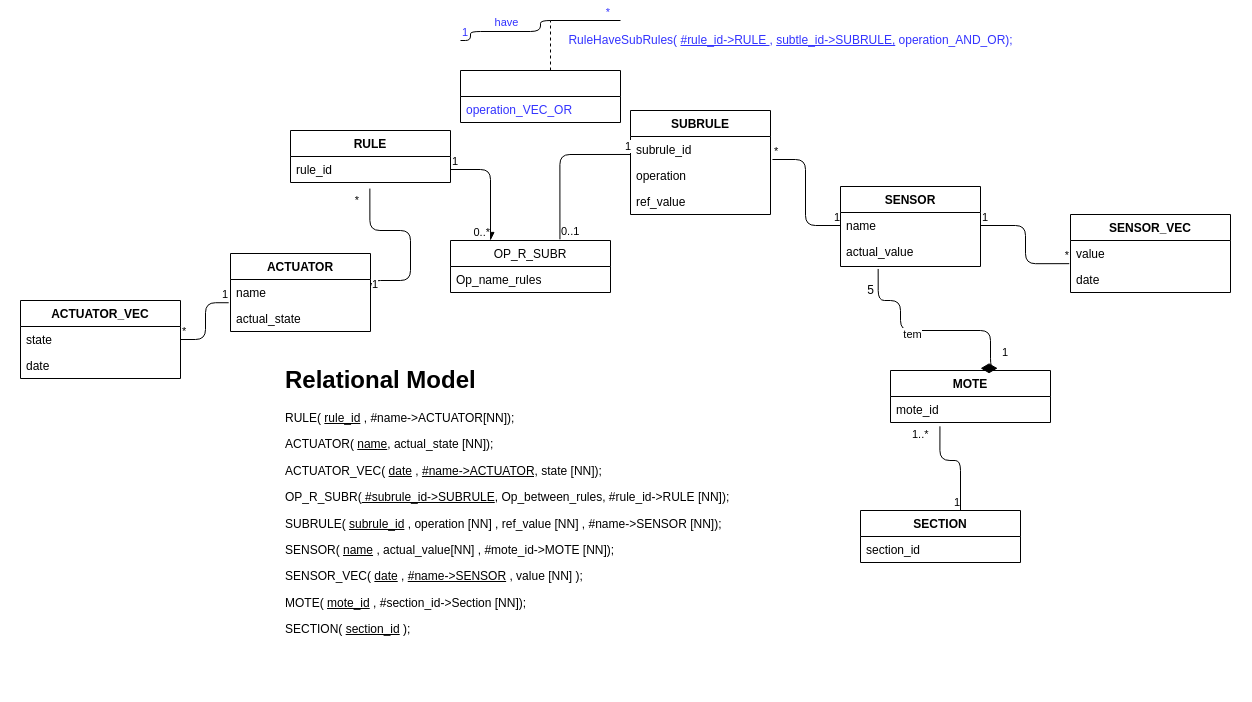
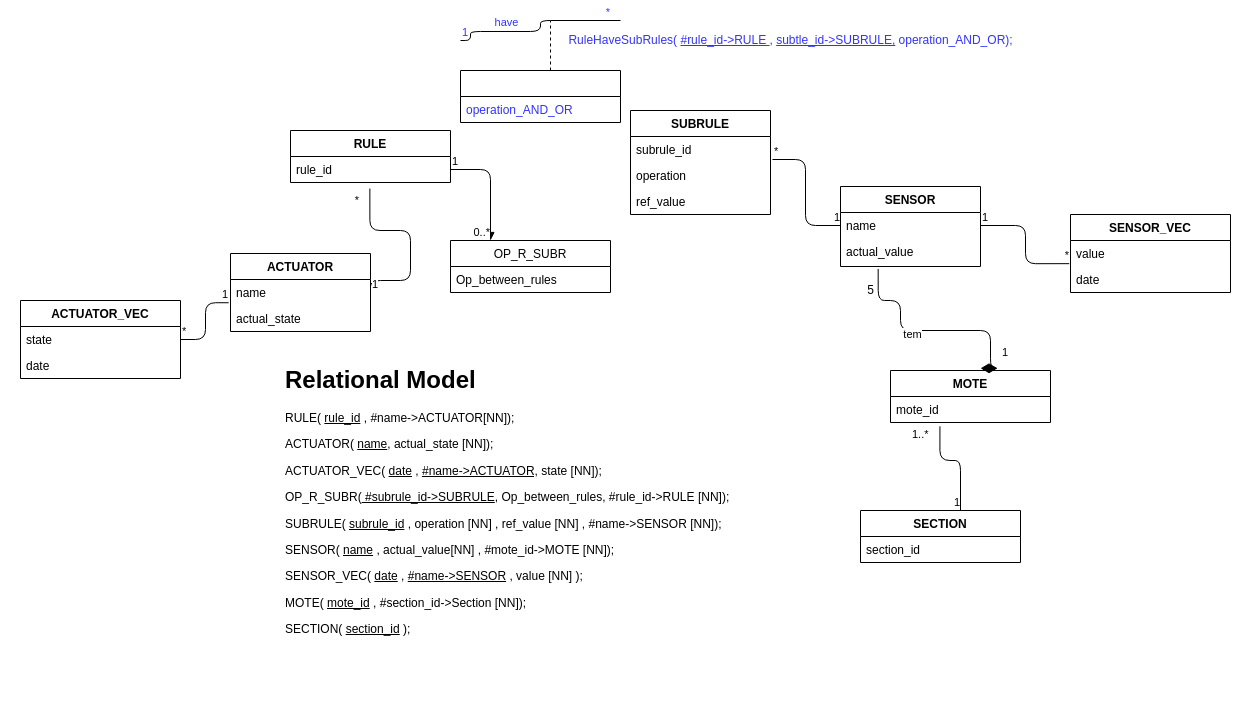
  <mxCell id="0" />
  <mxCell id="1" parent="0" />
  <mxCell id="2" value="RULE" style="swimlane;fontStyle=1;align=center;verticalAlign=top;childLayout=stackLayout;horizontal=1;startSize=26;horizontalStack=0;resizeParent=1;resizeParentMax=0;resizeLast=0;collapsible=1;marginBottom=0;" parent="1" vertex="1"><mxGeometry x="290" y="130" width="160" height="52" as="geometry" /></mxCell>
  <mxCell id="3" value="rule_id" style="text;strokeColor=none;fillColor=none;align=left;verticalAlign=top;spacingLeft=4;spacingRight=4;overflow=hidden;rotatable=0;points=[[0,0.5],[1,0.5]];portConstraint=eastwest;fontStyle=0" parent="2" vertex="1"><mxGeometry y="26" width="160" height="26" as="geometry" /></mxCell>
  <mxCell id="4" value="SUBRULE" style="swimlane;fontStyle=1;childLayout=stackLayout;horizontal=1;startSize=26;fillColor=none;horizontalStack=0;resizeParent=1;resizeParentMax=0;resizeLast=0;collapsible=1;marginBottom=0;" parent="1" vertex="1"><mxGeometry x="630" y="110" width="140" height="104" as="geometry" /></mxCell>
  <mxCell id="5" value="subrule_id" style="text;strokeColor=none;fillColor=none;align=left;verticalAlign=top;spacingLeft=4;spacingRight=4;overflow=hidden;rotatable=0;points=[[0,0.5],[1,0.5]];portConstraint=eastwest;fontStyle=0" parent="4" vertex="1"><mxGeometry y="26" width="140" height="26" as="geometry" /></mxCell>
  <mxCell id="6" value="operation" style="text;strokeColor=none;fillColor=none;align=left;verticalAlign=top;spacingLeft=4;spacingRight=4;overflow=hidden;rotatable=0;points=[[0,0.5],[1,0.5]];portConstraint=eastwest;" parent="4" vertex="1"><mxGeometry y="52" width="140" height="26" as="geometry" /></mxCell>
  <mxCell id="7" value="ref_value" style="text;strokeColor=none;fillColor=none;align=left;verticalAlign=top;spacingLeft=4;spacingRight=4;overflow=hidden;rotatable=0;points=[[0,0.5],[1,0.5]];portConstraint=eastwest;" parent="4" vertex="1"><mxGeometry y="78" width="140" height="26" as="geometry" /></mxCell>
  <mxCell id="8" value="" style="endArrow=none;html=1;edgeStyle=orthogonalEdgeStyle;fontColor=#3333FF;" parent="1" edge="1"><mxGeometry relative="1" as="geometry"><mxPoint x="460" y="40" as="sourcePoint" /><mxPoint x="620" y="20" as="targetPoint" /><Array as="points"><mxPoint x="470" y="40" /><mxPoint x="470" y="31" /><mxPoint x="540" y="31" /><mxPoint x="540" y="20" /></Array></mxGeometry></mxCell>
  <mxCell id="9" value="1" style="edgeLabel;resizable=0;html=1;align=left;verticalAlign=bottom;fontColor=#3333FF;" parent="8" connectable="0" vertex="1"><mxGeometry x="-1" relative="1" as="geometry" /></mxCell>
  <mxCell id="10" value="*" style="edgeLabel;resizable=0;html=1;align=right;verticalAlign=bottom;fontColor=#3333FF;" parent="8" connectable="0" vertex="1"><mxGeometry x="1" relative="1" as="geometry"><mxPoint x="-10" as="offset" /></mxGeometry></mxCell>
  <mxCell id="11" value="have" style="edgeLabel;html=1;align=center;verticalAlign=middle;resizable=0;points=[];fontColor=#3333FF;" parent="8" vertex="1" connectable="0"><mxGeometry x="-0.399" y="1" relative="1" as="geometry"><mxPoint y="-9" as="offset" /></mxGeometry></mxCell>
  <mxCell id="12" value="SENSOR" style="swimlane;fontStyle=1;childLayout=stackLayout;horizontal=1;startSize=26;fillColor=none;horizontalStack=0;resizeParent=1;resizeParentMax=0;resizeLast=0;collapsible=1;marginBottom=0;" parent="1" vertex="1"><mxGeometry x="840" y="186" width="140" height="80" as="geometry" /></mxCell>
  <mxCell id="13" value="name" style="text;strokeColor=none;fillColor=none;align=left;verticalAlign=top;spacingLeft=4;spacingRight=4;overflow=hidden;rotatable=0;points=[[0,0.5],[1,0.5]];portConstraint=eastwest;fontStyle=0" parent="12" vertex="1"><mxGeometry y="26" width="140" height="26" as="geometry" /></mxCell>
  <mxCell id="14" value="actual_value" style="text;strokeColor=none;fillColor=none;align=left;verticalAlign=top;spacingLeft=4;spacingRight=4;overflow=hidden;rotatable=0;points=[[0,0.5],[1,0.5]];portConstraint=eastwest;" parent="12" vertex="1"><mxGeometry y="52" width="140" height="28" as="geometry" /></mxCell>
  <mxCell id="15" value="ACTUATOR" style="swimlane;fontStyle=1;childLayout=stackLayout;horizontal=1;startSize=26;fillColor=none;horizontalStack=0;resizeParent=1;resizeParentMax=0;resizeLast=0;collapsible=1;marginBottom=0;" parent="1" vertex="1"><mxGeometry x="230" y="253" width="140" height="78" as="geometry" /></mxCell>
  <mxCell id="16" value="name" style="text;strokeColor=none;fillColor=none;align=left;verticalAlign=top;spacingLeft=4;spacingRight=4;overflow=hidden;rotatable=0;points=[[0,0.5],[1,0.5]];portConstraint=eastwest;fontStyle=0" parent="15" vertex="1"><mxGeometry y="26" width="140" height="26" as="geometry" /></mxCell>
  <mxCell id="17" value="actual_state" style="text;strokeColor=none;fillColor=none;align=left;verticalAlign=top;spacingLeft=4;spacingRight=4;overflow=hidden;rotatable=0;points=[[0,0.5],[1,0.5]];portConstraint=eastwest;" parent="15" vertex="1"><mxGeometry y="52" width="140" height="26" as="geometry" /></mxCell>
  <mxCell id="18" value="" style="endArrow=none;html=1;edgeStyle=orthogonalEdgeStyle;exitX=1;exitY=0.5;exitDx=0;exitDy=0;entryX=0.496;entryY=1.233;entryDx=0;entryDy=0;entryPerimeter=0;" parent="1" source="16" target="3" edge="1"><mxGeometry relative="1" as="geometry"><mxPoint x="450" y="410" as="sourcePoint" /><mxPoint x="520" y="360" as="targetPoint" /><Array as="points"><mxPoint x="370" y="280" /><mxPoint x="410" y="280" /><mxPoint x="410" y="230" /><mxPoint x="369" y="230" /></Array></mxGeometry></mxCell>
  <mxCell id="19" value="1" style="edgeLabel;resizable=0;html=1;align=left;verticalAlign=bottom;" parent="18" connectable="0" vertex="1"><mxGeometry x="-1" relative="1" as="geometry" /></mxCell>
  <mxCell id="20" value="*" style="edgeLabel;resizable=0;html=1;align=right;verticalAlign=bottom;" parent="18" connectable="0" vertex="1"><mxGeometry x="1" relative="1" as="geometry"><mxPoint x="-10" y="20" as="offset" /></mxGeometry></mxCell>
  <mxCell id="21" value="OP_R_SUBR" style="swimlane;fontStyle=0;childLayout=stackLayout;horizontal=1;startSize=26;fillColor=none;horizontalStack=0;resizeParent=1;resizeParentMax=0;resizeLast=0;collapsible=1;marginBottom=0;" parent="1" vertex="1"><mxGeometry x="450" y="240" width="160" height="52" as="geometry" /></mxCell>
- <mxCell id="22" value="Op_name_rules" style="text;strokeColor=none;fillColor=none;align=left;verticalAlign=top;spacingLeft=4;spacingRight=4;overflow=hidden;rotatable=0;points=[[0,0.5],[1,0.5]];portConstraint=eastwest;" parent="21" vertex="1"><mxGeometry y="26" width="160" height="26" as="geometry" /></mxCell>
+ <mxCell id="22" value="Op_between_rules" style="text;strokeColor=none;fillColor=none;align=left;verticalAlign=top;spacingLeft=4;spacingRight=4;overflow=hidden;rotatable=0;points=[[0,0.5],[1,0.5]];portConstraint=eastwest;" parent="21" vertex="1"><mxGeometry y="26" width="160" height="26" as="geometry" /></mxCell>
  <mxCell id="23" value="" style="endArrow=none;html=1;edgeStyle=orthogonalEdgeStyle;exitX=1.014;exitY=0.885;exitDx=0;exitDy=0;exitPerimeter=0;entryX=0;entryY=0.5;entryDx=0;entryDy=0;" parent="1" source="5" target="13" edge="1"><mxGeometry relative="1" as="geometry"><mxPoint x="890" y="300" as="sourcePoint" /><mxPoint x="1050" y="300" as="targetPoint" /></mxGeometry></mxCell>
  <mxCell id="24" value="*" style="edgeLabel;resizable=0;html=1;align=left;verticalAlign=bottom;" parent="23" connectable="0" vertex="1"><mxGeometry x="-1" relative="1" as="geometry" /></mxCell>
  <mxCell id="25" value="1" style="edgeLabel;resizable=0;html=1;align=right;verticalAlign=bottom;" parent="23" connectable="0" vertex="1"><mxGeometry x="1" relative="1" as="geometry" /></mxCell>
  <mxCell id="26" value="MOTE" style="swimlane;fontStyle=1;align=center;verticalAlign=top;childLayout=stackLayout;horizontal=1;startSize=26;horizontalStack=0;resizeParent=1;resizeParentMax=0;resizeLast=0;collapsible=1;marginBottom=0;" parent="1" vertex="1"><mxGeometry x="890" y="370" width="160" height="52" as="geometry" /></mxCell>
  <mxCell id="27" value="mote_id&#10;" style="text;strokeColor=none;fillColor=none;align=left;verticalAlign=top;spacingLeft=4;spacingRight=4;overflow=hidden;rotatable=0;points=[[0,0.5],[1,0.5]];portConstraint=eastwest;fontStyle=0" parent="26" vertex="1"><mxGeometry y="26" width="160" height="26" as="geometry" /></mxCell>
  <mxCell id="28" value="1" style="endArrow=none;html=1;endSize=12;startArrow=diamondThin;startSize=14;startFill=1;edgeStyle=orthogonalEdgeStyle;align=left;verticalAlign=bottom;entryX=0.269;entryY=1.088;entryDx=0;entryDy=0;entryPerimeter=0;exitX=0.563;exitY=-0.042;exitDx=0;exitDy=0;exitPerimeter=0;endFill=0;" parent="1" source="26" target="14" edge="1"><mxGeometry x="-0.848" y="-10" relative="1" as="geometry"><mxPoint x="1080" y="350" as="sourcePoint" /><mxPoint x="920" y="350" as="targetPoint" /><Array as="points"><mxPoint x="990" y="368" /><mxPoint x="990" y="330" /><mxPoint x="900" y="330" /><mxPoint x="900" y="300" /><mxPoint x="878" y="300" /></Array><mxPoint as="offset" /></mxGeometry></mxCell>
  <mxCell id="29" value="tem" style="edgeLabel;html=1;align=center;verticalAlign=middle;resizable=0;points=[];" parent="28" vertex="1" connectable="0"><mxGeometry x="0.132" y="3" relative="1" as="geometry"><mxPoint x="-1" as="offset" /></mxGeometry></mxCell>
  <mxCell id="30" value="5" style="text;html=1;align=center;verticalAlign=middle;resizable=0;points=[];autosize=1;strokeColor=none;" parent="1" vertex="1"><mxGeometry x="860" y="280" width="20" height="20" as="geometry" /></mxCell>
  <mxCell id="31" value="SECTION" style="swimlane;fontStyle=1;align=center;verticalAlign=top;childLayout=stackLayout;horizontal=1;startSize=26;horizontalStack=0;resizeParent=1;resizeParentMax=0;resizeLast=0;collapsible=1;marginBottom=0;" parent="1" vertex="1"><mxGeometry x="860" y="510" width="160" height="52" as="geometry" /></mxCell>
  <mxCell id="32" value="section_id" style="text;strokeColor=none;fillColor=none;align=left;verticalAlign=top;spacingLeft=4;spacingRight=4;overflow=hidden;rotatable=0;points=[[0,0.5],[1,0.5]];portConstraint=eastwest;fontStyle=0" parent="31" vertex="1"><mxGeometry y="26" width="160" height="26" as="geometry" /></mxCell>
  <mxCell id="33" value="" style="endArrow=none;html=1;edgeStyle=orthogonalEdgeStyle;exitX=0.309;exitY=1.147;exitDx=0;exitDy=0;exitPerimeter=0;" parent="1" source="27" edge="1"><mxGeometry relative="1" as="geometry"><mxPoint x="1050" y="510" as="sourcePoint" /><mxPoint x="960" y="510" as="targetPoint" /><Array as="points"><mxPoint x="939" y="460" /><mxPoint x="960" y="460" /></Array></mxGeometry></mxCell>
  <mxCell id="34" value="1..*" style="edgeLabel;resizable=0;html=1;align=left;verticalAlign=bottom;" parent="33" connectable="0" vertex="1"><mxGeometry x="-1" relative="1" as="geometry"><mxPoint x="-29" y="16" as="offset" /></mxGeometry></mxCell>
  <mxCell id="35" value="1" style="edgeLabel;resizable=0;html=1;align=right;verticalAlign=bottom;" parent="33" connectable="0" vertex="1"><mxGeometry x="1" relative="1" as="geometry" /></mxCell>
  <mxCell id="36" value="&lt;h1&gt;Relational Model&lt;/h1&gt;&lt;p&gt;RULE( &lt;u&gt;rule_id&lt;/u&gt; , #name-&amp;gt;ACTUATOR[NN]);&lt;/p&gt;&lt;p&gt;ACTUATOR( &lt;u&gt;name&lt;/u&gt;, actual_state [NN]);&lt;/p&gt;&lt;p&gt;ACTUATOR_VEC( &lt;u&gt;date&lt;/u&gt;&amp;nbsp;,&amp;nbsp;&lt;u&gt;#name-&amp;gt;ACTUATOR,&lt;/u&gt;&amp;nbsp;state [NN]);&lt;/p&gt;&lt;p&gt;OP_R_SUBR(&lt;u&gt; #subrule_id-&amp;gt;SUBRULE&lt;/u&gt;, Op_between_rules, #rule_id-&amp;gt;RULE [NN]);&lt;/p&gt;&lt;p&gt;SUBRULE( &lt;u&gt;subrule_id&lt;/u&gt;&amp;nbsp;, operation [NN] , ref_value [NN] , #name-&amp;gt;SENSOR [NN]);&lt;/p&gt;&lt;p&gt;SENSOR( &lt;u&gt;name&lt;/u&gt;&amp;nbsp;, actual_value[NN] , #mote_id-&amp;gt;MOTE [NN]);&lt;/p&gt;&lt;p&gt;SENSOR_VEC( &lt;u&gt;date&lt;/u&gt;&amp;nbsp;,&amp;nbsp;&lt;u&gt;#name-&amp;gt;SENSOR&lt;/u&gt;&amp;nbsp;, value [NN] );&lt;/p&gt;&lt;p&gt;MOTE( &lt;u&gt;mote_id&lt;/u&gt;&amp;nbsp;, #section_id-&amp;gt;Section [NN]);&lt;/p&gt;&lt;p&gt;SECTION( &lt;u&gt;section_id&lt;/u&gt;&amp;nbsp;);&amp;nbsp;&lt;/p&gt;&lt;p&gt;&lt;br&gt;&lt;/p&gt;" style="text;html=1;strokeColor=none;fillColor=none;spacing=5;spacingTop=-20;whiteSpace=wrap;overflow=hidden;rounded=0;" parent="1" vertex="1"><mxGeometry x="280" y="360" width="500" height="320" as="geometry" /></mxCell>
  <mxCell id="37" value="ACTUATOR_VEC" style="swimlane;fontStyle=1;align=center;verticalAlign=top;childLayout=stackLayout;horizontal=1;startSize=26;horizontalStack=0;resizeParent=1;resizeParentMax=0;resizeLast=0;collapsible=1;marginBottom=0;" parent="1" vertex="1"><mxGeometry x="20" y="300" width="160" height="78" as="geometry" /></mxCell>
  <mxCell id="38" value="state" style="text;strokeColor=none;fillColor=none;align=left;verticalAlign=top;spacingLeft=4;spacingRight=4;overflow=hidden;rotatable=0;points=[[0,0.5],[1,0.5]];portConstraint=eastwest;" parent="37" vertex="1"><mxGeometry y="26" width="160" height="26" as="geometry" /></mxCell>
  <mxCell id="39" value="date" style="text;strokeColor=none;fillColor=none;align=left;verticalAlign=top;spacingLeft=4;spacingRight=4;overflow=hidden;rotatable=0;points=[[0,0.5],[1,0.5]];portConstraint=eastwest;" parent="37" vertex="1"><mxGeometry y="52" width="160" height="26" as="geometry" /></mxCell>
  <mxCell id="40" value="" style="endArrow=none;html=1;edgeStyle=orthogonalEdgeStyle;exitX=1;exitY=0.5;exitDx=0;exitDy=0;entryX=-0.013;entryY=0.894;entryDx=0;entryDy=0;entryPerimeter=0;" parent="1" source="38" target="16" edge="1"><mxGeometry relative="1" as="geometry"><mxPoint x="150" y="412" as="sourcePoint" /><mxPoint x="310" y="412" as="targetPoint" /></mxGeometry></mxCell>
  <mxCell id="41" value="*" style="edgeLabel;resizable=0;html=1;align=left;verticalAlign=bottom;" parent="40" connectable="0" vertex="1"><mxGeometry x="-1" relative="1" as="geometry" /></mxCell>
  <mxCell id="42" value="1" style="edgeLabel;resizable=0;html=1;align=right;verticalAlign=bottom;" parent="40" connectable="0" vertex="1"><mxGeometry x="1" relative="1" as="geometry" /></mxCell>
  <mxCell id="43" value="SENSOR_VEC" style="swimlane;fontStyle=1;align=center;verticalAlign=top;childLayout=stackLayout;horizontal=1;startSize=26;horizontalStack=0;resizeParent=1;resizeParentMax=0;resizeLast=0;collapsible=1;marginBottom=0;" parent="1" vertex="1"><mxGeometry x="1070" y="214" width="160" height="78" as="geometry" /></mxCell>
  <mxCell id="44" value="value" style="text;strokeColor=none;fillColor=none;align=left;verticalAlign=top;spacingLeft=4;spacingRight=4;overflow=hidden;rotatable=0;points=[[0,0.5],[1,0.5]];portConstraint=eastwest;" parent="43" vertex="1"><mxGeometry y="26" width="160" height="26" as="geometry" /></mxCell>
  <mxCell id="45" value="date" style="text;strokeColor=none;fillColor=none;align=left;verticalAlign=top;spacingLeft=4;spacingRight=4;overflow=hidden;rotatable=0;points=[[0,0.5],[1,0.5]];portConstraint=eastwest;" parent="43" vertex="1"><mxGeometry y="52" width="160" height="26" as="geometry" /></mxCell>
  <mxCell id="46" value="" style="endArrow=none;html=1;edgeStyle=orthogonalEdgeStyle;exitX=1;exitY=0.5;exitDx=0;exitDy=0;entryX=-0.008;entryY=0.891;entryDx=0;entryDy=0;entryPerimeter=0;" parent="1" source="13" target="44" edge="1"><mxGeometry relative="1" as="geometry"><mxPoint x="1040" y="329.41" as="sourcePoint" /><mxPoint x="1200" y="329.41" as="targetPoint" /></mxGeometry></mxCell>
  <mxCell id="47" value="1" style="edgeLabel;resizable=0;html=1;align=left;verticalAlign=bottom;" parent="46" connectable="0" vertex="1"><mxGeometry x="-1" relative="1" as="geometry" /></mxCell>
  <mxCell id="48" value="*" style="edgeLabel;resizable=0;html=1;align=right;verticalAlign=bottom;" parent="46" connectable="0" vertex="1"><mxGeometry x="1" relative="1" as="geometry" /></mxCell>
  <mxCell id="49" value="" style="endArrow=block;html=1;edgeStyle=orthogonalEdgeStyle;exitX=1;exitY=0.5;exitDx=0;exitDy=0;entryX=0.25;entryY=0;entryDx=0;entryDy=0;" edge="1" parent="1" source="3" target="21"><mxGeometry relative="1" as="geometry"><mxPoint x="460" y="170" as="sourcePoint" /><mxPoint x="620" y="170" as="targetPoint" /></mxGeometry></mxCell>
  <mxCell id="50" value="1" style="edgeLabel;resizable=0;html=1;align=left;verticalAlign=bottom;" connectable="0" vertex="1" parent="49"><mxGeometry x="-1" relative="1" as="geometry" /></mxCell>
  <mxCell id="51" value="0..*" style="edgeLabel;resizable=0;html=1;align=right;verticalAlign=bottom;" connectable="0" vertex="1" parent="49"><mxGeometry x="1" relative="1" as="geometry" /></mxCell>
- <mxCell id="52" value="" style="endArrow=none;html=1;edgeStyle=orthogonalEdgeStyle;entryX=0.003;entryY=0.691;entryDx=0;entryDy=0;entryPerimeter=0;exitX=0.684;exitY=-0.023;exitDx=0;exitDy=0;exitPerimeter=0;" edge="1" parent="1" source="21" target="5"><mxGeometry relative="1" as="geometry"><mxPoint x="460" y="161.66" as="sourcePoint" /><mxPoint x="620" y="162" as="targetPoint" /></mxGeometry></mxCell>
- <mxCell id="53" value="0..1" style="edgeLabel;resizable=0;html=1;align=left;verticalAlign=bottom;" connectable="0" vertex="1" parent="52"><mxGeometry x="-1" relative="1" as="geometry" /></mxCell>
- <mxCell id="54" value="1" style="edgeLabel;resizable=0;html=1;align=right;verticalAlign=bottom;" connectable="0" vertex="1" parent="52"><mxGeometry x="1" relative="1" as="geometry" /></mxCell>
  <mxCell id="55" value="" style="swimlane;fontStyle=1;align=center;verticalAlign=top;childLayout=stackLayout;horizontal=1;startSize=26;horizontalStack=0;resizeParent=1;resizeParentMax=0;resizeLast=0;collapsible=1;marginBottom=0;fontColor=#3333FF;" vertex="1" parent="1"><mxGeometry x="460" y="70" width="160" height="52" as="geometry" /></mxCell>
- <mxCell id="56" value="operation_VEC_OR" style="text;strokeColor=none;fillColor=none;align=left;verticalAlign=top;spacingLeft=4;spacingRight=4;overflow=hidden;rotatable=0;points=[[0,0.5],[1,0.5]];portConstraint=eastwest;fontColor=#3333FF;" vertex="1" parent="55"><mxGeometry y="26" width="160" height="26" as="geometry" /></mxCell>
+ <mxCell id="56" value="operation_AND_OR" style="text;strokeColor=none;fillColor=none;align=left;verticalAlign=top;spacingLeft=4;spacingRight=4;overflow=hidden;rotatable=0;points=[[0,0.5],[1,0.5]];portConstraint=eastwest;fontColor=#3333FF;" vertex="1" parent="55"><mxGeometry y="26" width="160" height="26" as="geometry" /></mxCell>
  <mxCell id="57" value="" style="endArrow=none;endSize=12;dashed=1;html=1;endFill=0;fontColor=#3333FF;" edge="1" parent="1"><mxGeometry x="-0.2" y="-10" width="160" relative="1" as="geometry"><mxPoint x="550" y="70" as="sourcePoint" /><mxPoint x="550" y="20" as="targetPoint" /><mxPoint as="offset" /></mxGeometry></mxCell>
  <mxCell id="58" value="RuleHaveSubRules( &lt;u&gt;#rule_id-&amp;gt;RULE &lt;/u&gt;,&amp;nbsp;&lt;u&gt;subtle_id-&amp;gt;SUBRULE,&lt;/u&gt;&amp;nbsp;operation_AND_OR);" style="text;html=1;align=center;verticalAlign=middle;resizable=0;points=[];autosize=1;strokeColor=none;fontColor=#3333FF;" vertex="1" parent="1"><mxGeometry x="560" y="30" width="460" height="20" as="geometry" /></mxCell>
